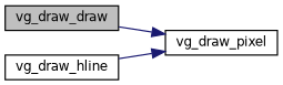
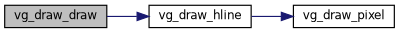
  digraph {
    rankdir=LR
    node [color=black fillcolor=white fontname=Helvetica fontsize=10 shape=record style=filled]
    edge [color=midnightblue fontname=Helvetica fontsize=10 labelfontname=Helvetica labelfontsize=10 style=solid]
    n1 [fillcolor=grey75 fontcolor=black height=0.2 label=vg_draw_draw width=0.4]
    n2 [height=0.2 label=vg_draw_hline width=0.4]
    n3 [height=0.2 label=vg_draw_pixel width=0.4]
-   n1 -> n3
+   n1 -> n2
    n2 -> n3
  }
